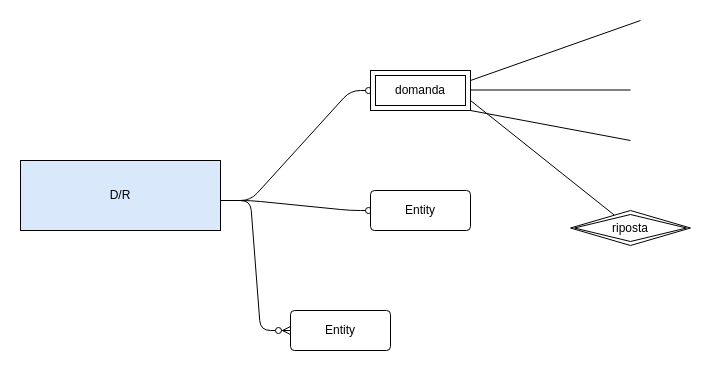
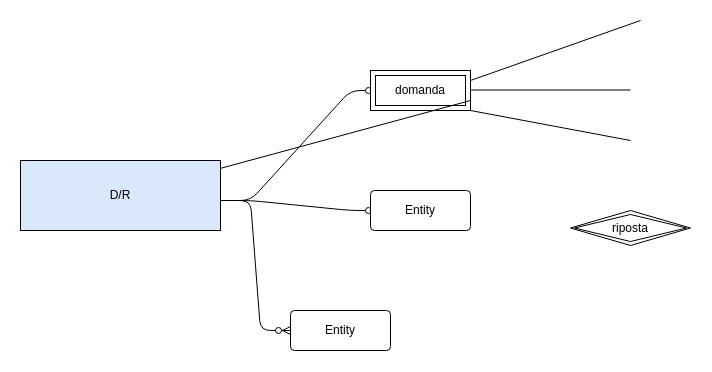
  <mxCell id="0" />
  <mxCell id="1" parent="0" />
  <mxCell id="2" value="D/R" style="whiteSpace=wrap;html=1;align=center;fillColor=#dae8fc;" vertex="1" parent="1"><mxGeometry x="20" y="160" width="200" height="70" as="geometry" /></mxCell>
  <mxCell id="3" value="" style="edgeStyle=entityRelationEdgeStyle;fontSize=12;html=1;endArrow=ERzeroToMany;endFill=1;" edge="1" parent="1"><mxGeometry width="100" height="100" relative="1" as="geometry"><mxPoint x="220" y="200" as="sourcePoint" /><mxPoint x="380" y="90" as="targetPoint" /></mxGeometry></mxCell>
  <mxCell id="4" value="" style="edgeStyle=entityRelationEdgeStyle;fontSize=12;html=1;endArrow=ERzeroToMany;endFill=1;" edge="1" parent="1"><mxGeometry width="100" height="100" relative="1" as="geometry"><mxPoint x="220" y="200" as="sourcePoint" /><mxPoint x="380" y="210" as="targetPoint" /></mxGeometry></mxCell>
  <mxCell id="5" value="" style="edgeStyle=entityRelationEdgeStyle;fontSize=12;html=1;endArrow=ERzeroToMany;endFill=1;" edge="1" parent="1" target="6"><mxGeometry width="100" height="100" relative="1" as="geometry"><mxPoint x="220" y="200" as="sourcePoint" /><mxPoint x="340" y="330" as="targetPoint" /></mxGeometry></mxCell>
  <mxCell id="6" value="Entity" style="rounded=1;arcSize=10;whiteSpace=wrap;html=1;align=center;" vertex="1" parent="1"><mxGeometry x="290" y="310" width="100" height="40" as="geometry" /></mxCell>
  <mxCell id="7" value="Entity" style="rounded=1;arcSize=10;whiteSpace=wrap;html=1;align=center;" vertex="1" parent="1"><mxGeometry x="370" y="190" width="100" height="40" as="geometry" /></mxCell>
  <mxCell id="8" value="domanda" style="shape=ext;margin=3;double=1;whiteSpace=wrap;html=1;align=center;" vertex="1" parent="1"><mxGeometry x="370" y="70" width="100" height="40" as="geometry" /></mxCell>
  <mxCell id="9" value="" style="endArrow=none;html=1;rounded=0;" edge="1" parent="1"><mxGeometry relative="1" as="geometry"><mxPoint x="470" y="80" as="sourcePoint" /><mxPoint x="640" y="20" as="targetPoint" /></mxGeometry></mxCell>
  <mxCell id="10" value="" style="endArrow=none;html=1;rounded=0;" edge="1" parent="1"><mxGeometry relative="1" as="geometry"><mxPoint x="470" y="89.5" as="sourcePoint" /><mxPoint x="630" y="89.5" as="targetPoint" /></mxGeometry></mxCell>
  <mxCell id="11" value="" style="endArrow=none;html=1;rounded=0;" edge="1" parent="1"><mxGeometry relative="1" as="geometry"><mxPoint x="470" y="110" as="sourcePoint" /><mxPoint x="630" y="140" as="targetPoint" /></mxGeometry></mxCell>
- <mxCell id="12" value="" style="endArrow=none;html=1;rounded=0;exitX=1;exitY=0.75;exitDx=0;exitDy=0;" edge="1" parent="1" source="8" target="13"><mxGeometry relative="1" as="geometry"><mxPoint x="490" y="120" as="sourcePoint" /><mxPoint x="620" y="230" as="targetPoint" /></mxGeometry></mxCell>
+ <mxCell id="12" value="" style="endArrow=none;html=1;rounded=0;exitX=1;exitY=0.75;exitDx=0;exitDy=0;" edge="1" parent="1" source="8" target="2"><mxGeometry relative="1" as="geometry"><mxPoint x="490" y="120" as="sourcePoint" /><mxPoint x="620" y="230" as="targetPoint" /></mxGeometry></mxCell>
  <mxCell id="13" value="riposta" style="shape=rhombus;double=1;perimeter=rhombusPerimeter;whiteSpace=wrap;html=1;align=center;" vertex="1" parent="1"><mxGeometry x="570" y="210" width="120" height="35" as="geometry" /></mxCell>
